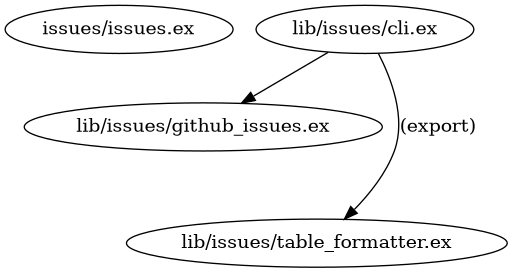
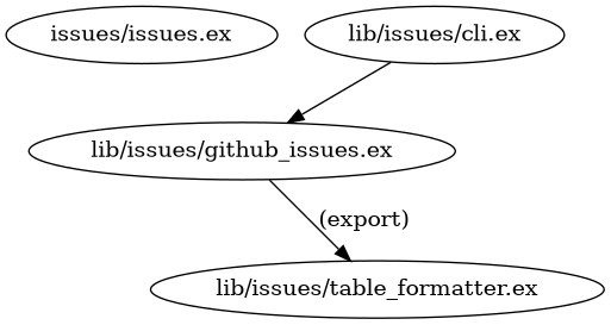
  digraph {
    n1 [label="issues/issues.ex"]
    "lib/issues/cli.ex"
    "lib/issues/github_issues.ex"
    "lib/issues/table_formatter.ex"
    "lib/issues/cli.ex" -> "lib/issues/github_issues.ex"
-   "lib/issues/cli.ex" -> "lib/issues/table_formatter.ex" [label="(export)"]
+   "lib/issues/github_issues.ex" -> "lib/issues/table_formatter.ex" [label="(export)"]
  }
